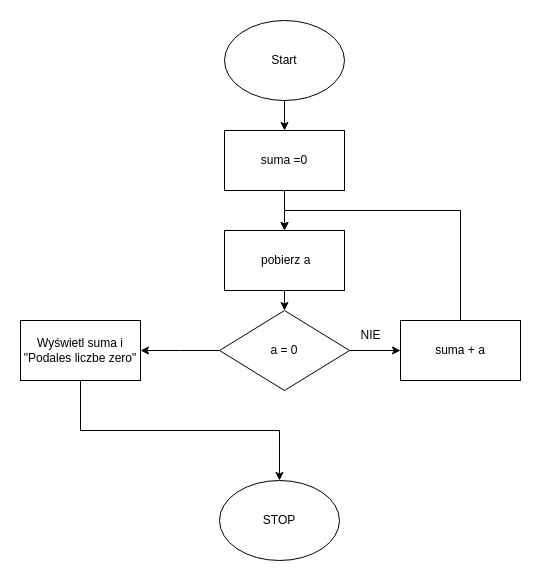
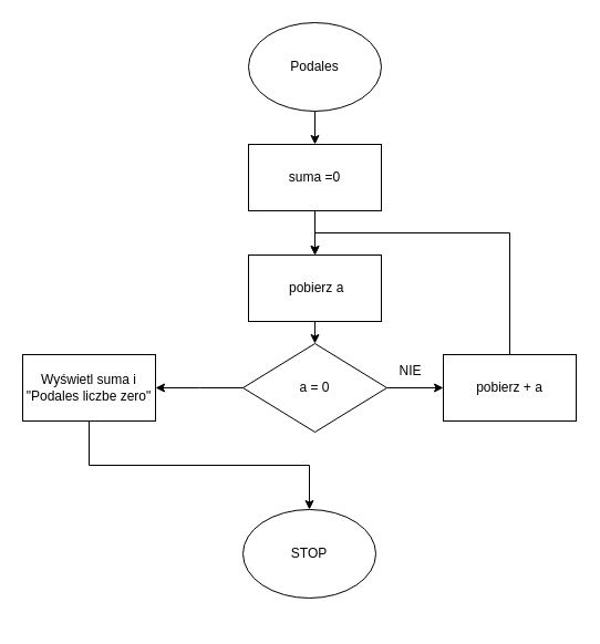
  <mxCell id="0" />
  <mxCell id="1" parent="0" />
  <mxCell id="2" style="edgeStyle=orthogonalEdgeStyle;rounded=0;orthogonalLoop=1;jettySize=auto;html=1;exitX=0.5;exitY=1;exitDx=0;exitDy=0;entryX=0.5;entryY=0;entryDx=0;entryDy=0;" edge="1" parent="1" source="3" target="12"><mxGeometry relative="1" as="geometry" /></mxCell>
- <mxCell id="3" value="Start" style="ellipse;whiteSpace=wrap;html=1;" vertex="1" parent="1"><mxGeometry x="224" y="20" width="120" height="80" as="geometry" /></mxCell>
+ <mxCell id="3" value="Podales" style="ellipse;whiteSpace=wrap;html=1;" vertex="1" parent="1"><mxGeometry x="224" y="20" width="120" height="80" as="geometry" /></mxCell>
  <mxCell id="4" style="edgeStyle=orthogonalEdgeStyle;rounded=0;orthogonalLoop=1;jettySize=auto;html=1;exitX=0.5;exitY=1;exitDx=0;exitDy=0;entryX=0.5;entryY=0;entryDx=0;entryDy=0;" edge="1" parent="1" source="5" target="8"><mxGeometry relative="1" as="geometry" /></mxCell>
  <mxCell id="5" value="&amp;nbsp;pobierz a" style="rounded=0;whiteSpace=wrap;html=1;" vertex="1" parent="1"><mxGeometry x="224" y="230" width="120" height="60" as="geometry" /></mxCell>
  <mxCell id="6" style="edgeStyle=orthogonalEdgeStyle;rounded=0;orthogonalLoop=1;jettySize=auto;html=1;exitX=0;exitY=0.5;exitDx=0;exitDy=0;" edge="1" parent="1" source="8"><mxGeometry relative="1" as="geometry"><mxPoint x="140" y="350" as="targetPoint" /></mxGeometry></mxCell>
  <mxCell id="7" style="edgeStyle=orthogonalEdgeStyle;rounded=0;orthogonalLoop=1;jettySize=auto;html=1;exitX=1;exitY=0.5;exitDx=0;exitDy=0;" edge="1" parent="1" source="8"><mxGeometry relative="1" as="geometry"><mxPoint x="400" y="350" as="targetPoint" /></mxGeometry></mxCell>
  <mxCell id="8" value="a = 0" style="rhombus;whiteSpace=wrap;html=1;" vertex="1" parent="1"><mxGeometry x="219" y="310" width="130" height="80" as="geometry" /></mxCell>
  <mxCell id="9" style="edgeStyle=orthogonalEdgeStyle;rounded=0;orthogonalLoop=1;jettySize=auto;html=1;exitX=0.5;exitY=1;exitDx=0;exitDy=0;entryX=0.5;entryY=0;entryDx=0;entryDy=0;" edge="1" parent="1" source="10" target="13"><mxGeometry relative="1" as="geometry" /></mxCell>
  <mxCell id="10" value="Wyświetl suma i &quot;Podales liczbe zero&quot;" style="rounded=0;whiteSpace=wrap;html=1;" vertex="1" parent="1"><mxGeometry x="20" y="320" width="120" height="60" as="geometry" /></mxCell>
  <mxCell id="11" style="edgeStyle=orthogonalEdgeStyle;rounded=0;orthogonalLoop=1;jettySize=auto;html=1;exitX=0.5;exitY=1;exitDx=0;exitDy=0;entryX=0.5;entryY=0;entryDx=0;entryDy=0;" edge="1" parent="1" source="12" target="5"><mxGeometry relative="1" as="geometry" /></mxCell>
  <mxCell id="12" value="suma =0" style="rounded=0;whiteSpace=wrap;html=1;" vertex="1" parent="1"><mxGeometry x="224" y="130" width="120" height="60" as="geometry" /></mxCell>
- <mxCell id="13" value="STOP" style="ellipse;whiteSpace=wrap;html=1;" vertex="1" parent="1"><mxGeometry x="219" y="480" width="120" height="80" as="geometry" /></mxCell>
+ <mxCell id="13" value="STOP" style="ellipse;whiteSpace=wrap;html=1;" vertex="1" parent="1"><mxGeometry x="219" y="460" width="120" height="80" as="geometry" /></mxCell>
  <mxCell id="14" value="&lt;blockquote style=&quot;margin: 0 0 0 40px; border: none; padding: 0px;&quot;&gt;NIE&lt;/blockquote&gt;" style="text;html=1;align=center;verticalAlign=middle;resizable=0;points=[];autosize=1;strokeColor=none;fillColor=none;" vertex="1" parent="1"><mxGeometry x="310" y="320" width="80" height="30" as="geometry" /></mxCell>
  <mxCell id="15" style="edgeStyle=orthogonalEdgeStyle;rounded=0;orthogonalLoop=1;jettySize=auto;html=1;exitX=0.5;exitY=0;exitDx=0;exitDy=0;entryX=0.5;entryY=0;entryDx=0;entryDy=0;" edge="1" parent="1" source="16" target="5"><mxGeometry relative="1" as="geometry" /></mxCell>
- <mxCell id="16" value="suma + a" style="rounded=0;whiteSpace=wrap;html=1;" vertex="1" parent="1"><mxGeometry x="400" y="320" width="120" height="60" as="geometry" /></mxCell>
+ <mxCell id="16" value="pobierz + a" style="rounded=0;whiteSpace=wrap;html=1;" vertex="1" parent="1"><mxGeometry x="400" y="320" width="120" height="60" as="geometry" /></mxCell>
